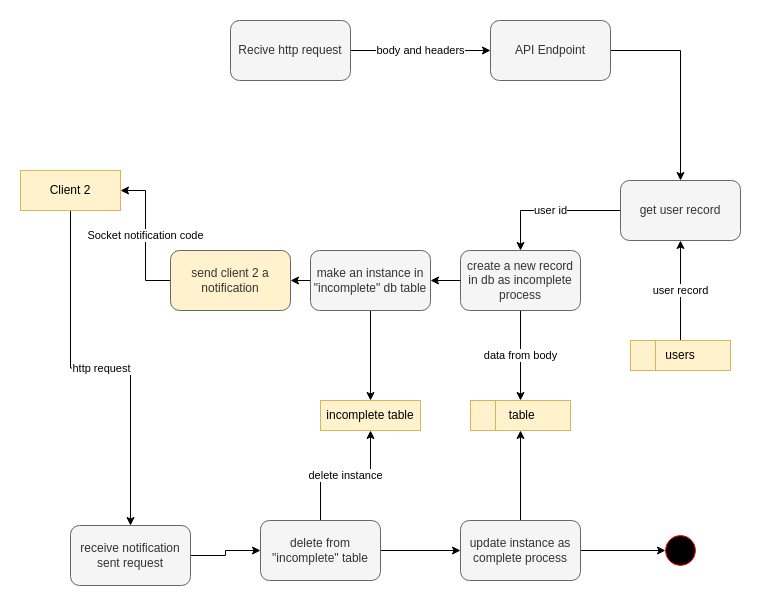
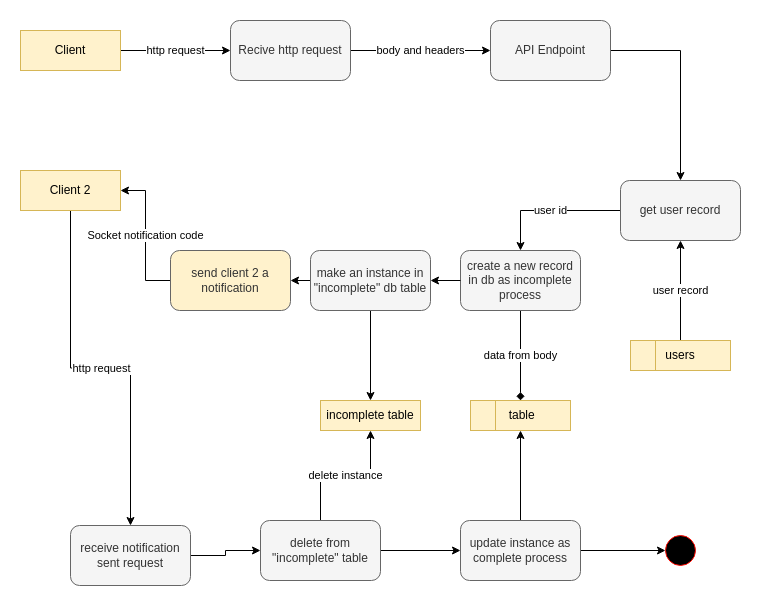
  <mxCell id="0" />
  <mxCell id="1" parent="0" />
+ <mxCell id="2" value="http request" style="edgeStyle=orthogonalEdgeStyle;rounded=0;orthogonalLoop=1;jettySize=auto;html=1;exitX=1;exitY=0.5;exitDx=0;exitDy=0;entryX=0;entryY=0.5;entryDx=0;entryDy=0;" edge="1" parent="1" source="3" target="5"><mxGeometry relative="1" as="geometry" /></mxCell>
+ <mxCell id="3" value="Client" style="rounded=0;whiteSpace=wrap;html=1;fillColor=#fff2cc;strokeColor=#d6b656;" vertex="1" parent="1"><mxGeometry x="20" y="30" width="100" height="40" as="geometry" /></mxCell>
  <mxCell id="4" value="body and headers" style="edgeStyle=orthogonalEdgeStyle;rounded=0;orthogonalLoop=1;jettySize=auto;html=1;exitX=1;exitY=0.5;exitDx=0;exitDy=0;entryX=0;entryY=0.5;entryDx=0;entryDy=0;" edge="1" parent="1" source="5" target="7"><mxGeometry relative="1" as="geometry"><mxPoint x="450" y="50" as="targetPoint" /></mxGeometry></mxCell>
  <mxCell id="5" value="Recive http request" style="rounded=1;whiteSpace=wrap;html=1;fillColor=#f5f5f5;strokeColor=#666666;fontColor=#333333;" vertex="1" parent="1"><mxGeometry x="230" y="20" width="120" height="60" as="geometry" /></mxCell>
  <mxCell id="6" style="edgeStyle=orthogonalEdgeStyle;rounded=0;orthogonalLoop=1;jettySize=auto;html=1;exitX=1;exitY=0.5;exitDx=0;exitDy=0;" edge="1" parent="1" source="7" target="9"><mxGeometry relative="1" as="geometry" /></mxCell>
  <mxCell id="7" value="API Endpoint" style="rounded=1;whiteSpace=wrap;html=1;fillColor=#f5f5f5;strokeColor=#666666;fontColor=#333333;" vertex="1" parent="1"><mxGeometry x="490" y="20" width="120" height="60" as="geometry" /></mxCell>
  <mxCell id="8" value="user id" style="edgeStyle=orthogonalEdgeStyle;rounded=0;orthogonalLoop=1;jettySize=auto;html=1;exitX=0;exitY=0.5;exitDx=0;exitDy=0;entryX=0.5;entryY=0;entryDx=0;entryDy=0;endArrow=classic;endFill=1;" edge="1" parent="1" source="9" target="15"><mxGeometry relative="1" as="geometry" /></mxCell>
  <mxCell id="9" value="get user record" style="rounded=1;whiteSpace=wrap;html=1;fillColor=#f5f5f5;strokeColor=#666666;fontColor=#333333;" vertex="1" parent="1"><mxGeometry x="620" y="180" width="120" height="60" as="geometry" /></mxCell>
  <mxCell id="10" value="user record" style="edgeStyle=orthogonalEdgeStyle;rounded=0;orthogonalLoop=1;jettySize=auto;html=1;exitX=0.5;exitY=0;exitDx=0;exitDy=0;entryX=0.5;entryY=1;entryDx=0;entryDy=0;endArrow=classic;endFill=1;" edge="1" parent="1" source="11" target="9"><mxGeometry relative="1" as="geometry" /></mxCell>
  <mxCell id="11" value="users" style="rounded=0;whiteSpace=wrap;html=1;fillColor=#fff2cc;strokeColor=#d6b656;" vertex="1" parent="1"><mxGeometry x="630" y="340" width="100" height="30" as="geometry" /></mxCell>
  <mxCell id="12" style="edgeStyle=orthogonalEdgeStyle;rounded=0;orthogonalLoop=1;jettySize=auto;html=1;exitX=0.25;exitY=0;exitDx=0;exitDy=0;entryX=0.25;entryY=1;entryDx=0;entryDy=0;endArrow=none;endFill=0;fillColor=#fff2cc;strokeColor=#d6b656;" edge="1" parent="1" source="11" target="11"><mxGeometry relative="1" as="geometry" /></mxCell>
- <mxCell id="13" value="data from body" style="edgeStyle=orthogonalEdgeStyle;rounded=0;orthogonalLoop=1;jettySize=auto;html=1;exitX=0.5;exitY=1;exitDx=0;exitDy=0;entryX=0.5;entryY=0;entryDx=0;entryDy=0;endArrow=classic;endFill=1;" edge="1" parent="1" source="15" target="16"><mxGeometry relative="1" as="geometry" /></mxCell>
+ <mxCell id="13" value="data from body" style="edgeStyle=orthogonalEdgeStyle;rounded=0;orthogonalLoop=1;jettySize=auto;html=1;exitX=0.5;exitY=1;exitDx=0;exitDy=0;entryX=0.5;entryY=0;entryDx=0;entryDy=0;endArrow=diamond;endFill=1;" edge="1" parent="1" source="15" target="16"><mxGeometry relative="1" as="geometry" /></mxCell>
  <mxCell id="14" style="edgeStyle=orthogonalEdgeStyle;rounded=0;orthogonalLoop=1;jettySize=auto;html=1;exitX=0;exitY=0.5;exitDx=0;exitDy=0;entryX=1;entryY=0.5;entryDx=0;entryDy=0;endArrow=classic;endFill=1;" edge="1" parent="1" source="28" target="19"><mxGeometry relative="1" as="geometry" /></mxCell>
  <mxCell id="15" value="create a new record in db as incomplete process" style="rounded=1;whiteSpace=wrap;html=1;fillColor=#f5f5f5;strokeColor=#666666;fontColor=#333333;" vertex="1" parent="1"><mxGeometry x="460" y="250" width="120" height="60" as="geometry" /></mxCell>
  <mxCell id="16" value="&amp;nbsp;table" style="rounded=0;whiteSpace=wrap;html=1;fillColor=#fff2cc;strokeColor=#d6b656;" vertex="1" parent="1"><mxGeometry x="470" y="400" width="100" height="30" as="geometry" /></mxCell>
  <mxCell id="17" style="edgeStyle=orthogonalEdgeStyle;rounded=0;orthogonalLoop=1;jettySize=auto;html=1;exitX=0.25;exitY=0;exitDx=0;exitDy=0;entryX=0.25;entryY=1;entryDx=0;entryDy=0;endArrow=none;endFill=0;fillColor=#fff2cc;strokeColor=#d6b656;" edge="1" parent="1" source="16" target="16"><mxGeometry relative="1" as="geometry" /></mxCell>
  <mxCell id="18" value="Socket notification code" style="edgeStyle=orthogonalEdgeStyle;rounded=0;orthogonalLoop=1;jettySize=auto;html=1;exitX=0;exitY=0.5;exitDx=0;exitDy=0;entryX=1;entryY=0.5;entryDx=0;entryDy=0;endArrow=classic;endFill=1;dashed=0;" edge="1" parent="1" source="19" target="21"><mxGeometry relative="1" as="geometry" /></mxCell>
  <mxCell id="19" value="send client 2 a notification" style="rounded=1;whiteSpace=wrap;html=1;fillColor=#fff2cc;strokeColor=#666666;fontColor=#333333;" vertex="1" parent="1"><mxGeometry x="170" y="250" width="120" height="60" as="geometry" /></mxCell>
  <mxCell id="20" value="http request" style="edgeStyle=orthogonalEdgeStyle;rounded=0;orthogonalLoop=1;jettySize=auto;html=1;exitX=0.5;exitY=1;exitDx=0;exitDy=0;endArrow=classic;endFill=1;" edge="1" parent="1" source="21" target="23"><mxGeometry relative="1" as="geometry"><mxPoint x="260" y="390" as="targetPoint" /></mxGeometry></mxCell>
  <mxCell id="21" value="Client 2" style="rounded=0;whiteSpace=wrap;html=1;fillColor=#fff2cc;strokeColor=#d6b656;" vertex="1" parent="1"><mxGeometry x="20" y="170" width="100" height="40" as="geometry" /></mxCell>
  <mxCell id="22" style="edgeStyle=orthogonalEdgeStyle;rounded=0;orthogonalLoop=1;jettySize=auto;html=1;exitX=1;exitY=0.5;exitDx=0;exitDy=0;entryX=0;entryY=0.5;entryDx=0;entryDy=0;endArrow=classic;endFill=1;" edge="1" parent="1" source="23" target="26"><mxGeometry relative="1" as="geometry" /></mxCell>
  <mxCell id="23" value="receive notification sent request" style="rounded=1;whiteSpace=wrap;html=1;fillColor=#f5f5f5;strokeColor=#666666;fontColor=#333333;" vertex="1" parent="1"><mxGeometry x="70" y="525" width="120" height="60" as="geometry" /></mxCell>
  <mxCell id="24" value="delete instance" style="edgeStyle=orthogonalEdgeStyle;rounded=0;orthogonalLoop=1;jettySize=auto;html=1;exitX=0.5;exitY=0;exitDx=0;exitDy=0;entryX=0.5;entryY=1;entryDx=0;entryDy=0;endArrow=classic;endFill=1;" edge="1" parent="1" source="26" target="30"><mxGeometry relative="1" as="geometry" /></mxCell>
  <mxCell id="25" style="edgeStyle=orthogonalEdgeStyle;rounded=0;orthogonalLoop=1;jettySize=auto;html=1;exitX=1;exitY=0.5;exitDx=0;exitDy=0;endArrow=classic;endFill=1;" edge="1" parent="1" source="26" target="33"><mxGeometry relative="1" as="geometry" /></mxCell>
  <mxCell id="26" value="delete from &quot;incomplete&quot; table" style="rounded=1;whiteSpace=wrap;html=1;fillColor=#f5f5f5;strokeColor=#666666;fontColor=#333333;" vertex="1" parent="1"><mxGeometry x="260" y="520" width="120" height="60" as="geometry" /></mxCell>
  <mxCell id="27" style="edgeStyle=orthogonalEdgeStyle;rounded=0;orthogonalLoop=1;jettySize=auto;html=1;exitX=0.5;exitY=1;exitDx=0;exitDy=0;entryX=0.5;entryY=0;entryDx=0;entryDy=0;endArrow=classic;endFill=1;" edge="1" parent="1" source="28" target="30"><mxGeometry relative="1" as="geometry" /></mxCell>
  <mxCell id="28" value="make an instance in &quot;incomplete&quot; db table" style="rounded=1;whiteSpace=wrap;html=1;fillColor=#f5f5f5;strokeColor=#666666;fontColor=#333333;" vertex="1" parent="1"><mxGeometry x="310" y="250" width="120" height="60" as="geometry" /></mxCell>
  <mxCell id="29" style="edgeStyle=orthogonalEdgeStyle;rounded=0;orthogonalLoop=1;jettySize=auto;html=1;exitX=0;exitY=0.5;exitDx=0;exitDy=0;entryX=1;entryY=0.5;entryDx=0;entryDy=0;endArrow=classic;endFill=1;" edge="1" parent="1" source="15" target="28"><mxGeometry relative="1" as="geometry"><mxPoint x="460" y="280" as="sourcePoint" /><mxPoint x="290" y="280" as="targetPoint" /></mxGeometry></mxCell>
  <mxCell id="30" value="incomplete table" style="rounded=0;whiteSpace=wrap;html=1;fillColor=#fff2cc;strokeColor=#d6b656;" vertex="1" parent="1"><mxGeometry x="320" y="400" width="100" height="30" as="geometry" /></mxCell>
  <mxCell id="31" style="edgeStyle=orthogonalEdgeStyle;rounded=0;orthogonalLoop=1;jettySize=auto;html=1;exitX=0.5;exitY=0;exitDx=0;exitDy=0;entryX=0.5;entryY=1;entryDx=0;entryDy=0;endArrow=classic;endFill=1;" edge="1" parent="1" source="33" target="16"><mxGeometry relative="1" as="geometry" /></mxCell>
  <mxCell id="32" style="edgeStyle=orthogonalEdgeStyle;rounded=0;orthogonalLoop=1;jettySize=auto;html=1;exitX=1;exitY=0.5;exitDx=0;exitDy=0;entryX=0;entryY=0.5;entryDx=0;entryDy=0;endArrow=classic;endFill=1;" edge="1" parent="1" source="33" target="34"><mxGeometry relative="1" as="geometry" /></mxCell>
  <mxCell id="33" value="update instance as complete process" style="rounded=1;whiteSpace=wrap;html=1;fillColor=#f5f5f5;strokeColor=#666666;fontColor=#333333;" vertex="1" parent="1"><mxGeometry x="460" y="520" width="120" height="60" as="geometry" /></mxCell>
  <mxCell id="34" value="" style="ellipse;whiteSpace=wrap;html=1;aspect=fixed;fillColor=#000000;strokeColor=#FF0B03;" vertex="1" parent="1"><mxGeometry x="665" y="535" width="30" height="30" as="geometry" /></mxCell>
